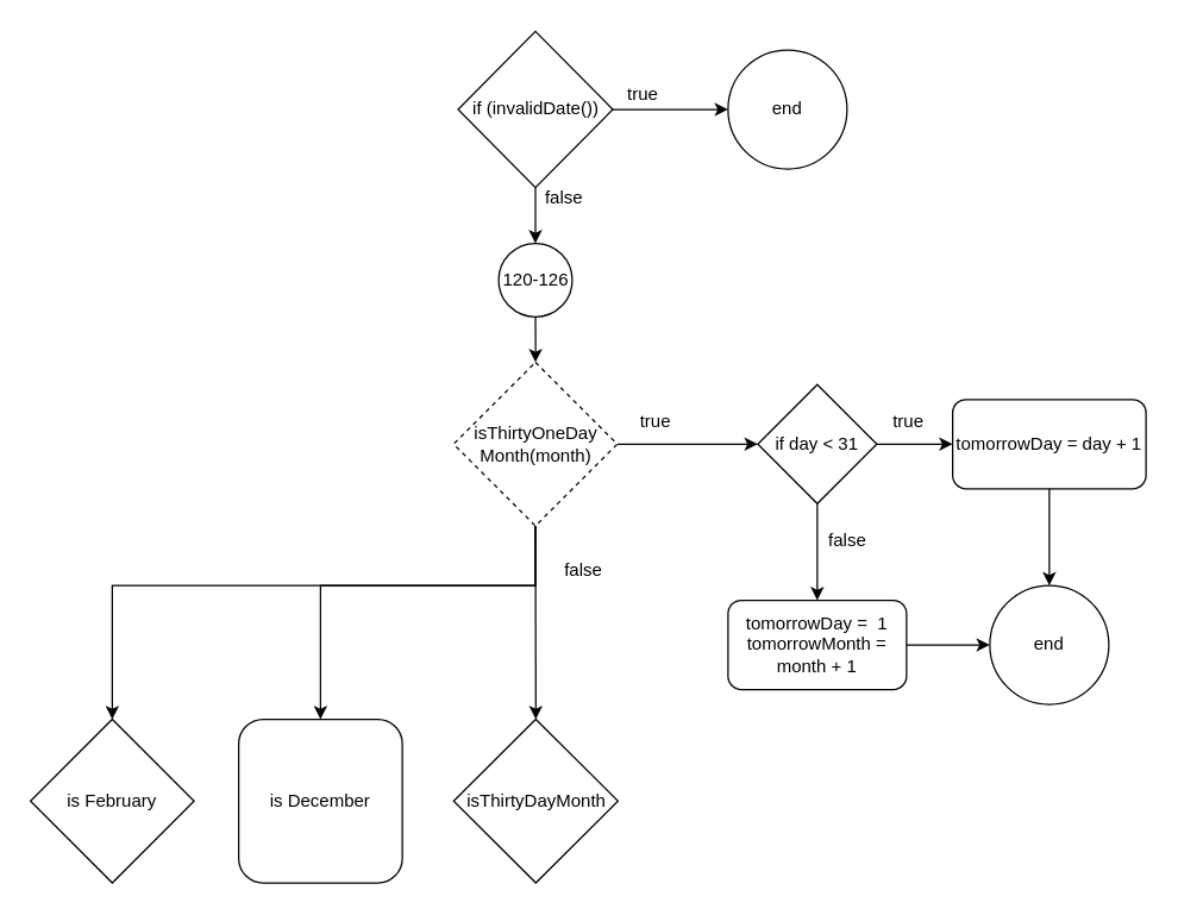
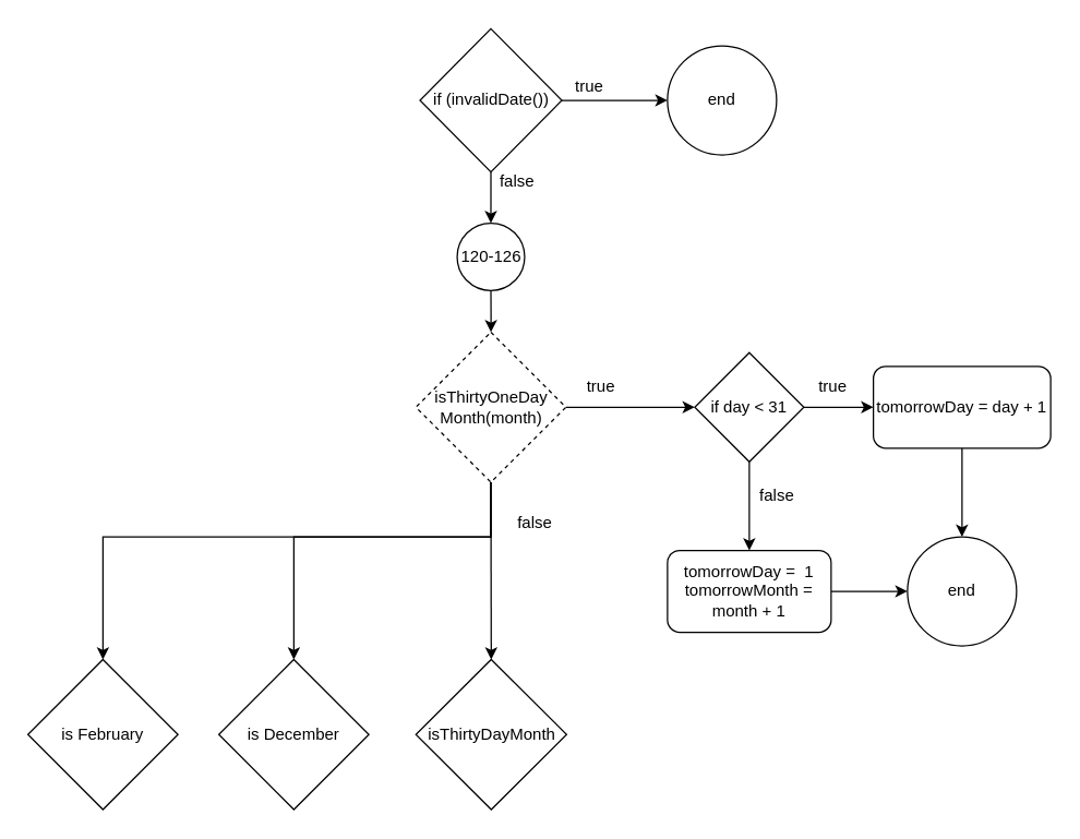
  <mxCell id="0" />
  <mxCell id="1" parent="0" />
  <mxCell id="2" value="if (invalidDate())" style="rhombus;whiteSpace=wrap;html=1;" vertex="1" parent="1"><mxGeometry x="307.5" y="20.5" width="104" height="105" as="geometry" /></mxCell>
  <mxCell id="3" value="" style="endArrow=classic;html=1;exitX=1;exitY=0.5;exitDx=0;exitDy=0;entryX=0;entryY=0.5;entryDx=0;entryDy=0;" edge="1" parent="1" source="2" target="24"><mxGeometry width="50" height="50" relative="1" as="geometry"><mxPoint x="410" y="203" as="sourcePoint" /><mxPoint x="460" y="153" as="targetPoint" /></mxGeometry></mxCell>
  <mxCell id="4" value="true" style="text;html=1;strokeColor=none;fillColor=none;align=center;verticalAlign=middle;whiteSpace=wrap;rounded=0;" vertex="1" parent="1"><mxGeometry x="411.5" y="53" width="40" height="20" as="geometry" /></mxCell>
  <mxCell id="5" style="edgeStyle=orthogonalEdgeStyle;rounded=0;orthogonalLoop=1;jettySize=auto;html=1;entryX=0.5;entryY=0;entryDx=0;entryDy=0;" edge="1" parent="1" source="6" target="12"><mxGeometry relative="1" as="geometry" /></mxCell>
  <mxCell id="6" value="120-126" style="ellipse;whiteSpace=wrap;html=1;aspect=fixed;" vertex="1" parent="1"><mxGeometry x="334.75" y="163" width="49.5" height="49.5" as="geometry" /></mxCell>
  <mxCell id="7" value="" style="endArrow=classic;html=1;exitX=0.5;exitY=1;exitDx=0;exitDy=0;entryX=0.5;entryY=0;entryDx=0;entryDy=0;" edge="1" parent="1" source="2" target="6"><mxGeometry width="50" height="50" relative="1" as="geometry"><mxPoint x="410" y="203" as="sourcePoint" /><mxPoint x="460" y="153" as="targetPoint" /></mxGeometry></mxCell>
  <mxCell id="8" value="false" style="text;html=1;strokeColor=none;fillColor=none;align=center;verticalAlign=middle;whiteSpace=wrap;rounded=0;" vertex="1" parent="1"><mxGeometry x="359" y="123" width="40" height="20" as="geometry" /></mxCell>
  <mxCell id="9" style="edgeStyle=orthogonalEdgeStyle;rounded=0;orthogonalLoop=1;jettySize=auto;html=1;entryX=0;entryY=0.5;entryDx=0;entryDy=0;" edge="1" parent="1" source="12" target="15"><mxGeometry relative="1" as="geometry" /></mxCell>
  <mxCell id="10" style="edgeStyle=orthogonalEdgeStyle;rounded=0;orthogonalLoop=1;jettySize=auto;html=1;entryX=0.5;entryY=0;entryDx=0;entryDy=0;" edge="1" parent="1" source="12" target="26"><mxGeometry relative="1" as="geometry"><Array as="points"><mxPoint x="360" y="393" /><mxPoint x="215" y="393" /></Array></mxGeometry></mxCell>
  <mxCell id="11" style="edgeStyle=orthogonalEdgeStyle;rounded=0;orthogonalLoop=1;jettySize=auto;html=1;entryX=0.5;entryY=0;entryDx=0;entryDy=0;exitX=0.5;exitY=1;exitDx=0;exitDy=0;" edge="1" parent="1" source="12" target="25"><mxGeometry relative="1" as="geometry"><mxPoint x="359" y="353" as="sourcePoint" /><Array as="points"><mxPoint x="360" y="393" /><mxPoint x="75" y="393" /></Array></mxGeometry></mxCell>
  <mxCell id="12" value="isThirtyOneDay Month(month)" style="rhombus;whiteSpace=wrap;html=1;dashed=1;" vertex="1" parent="1"><mxGeometry x="304.5" y="243" width="110" height="110" as="geometry" /></mxCell>
  <mxCell id="13" style="edgeStyle=orthogonalEdgeStyle;rounded=0;orthogonalLoop=1;jettySize=auto;html=1;entryX=0;entryY=0.5;entryDx=0;entryDy=0;" edge="1" parent="1" source="15" target="18"><mxGeometry relative="1" as="geometry" /></mxCell>
  <mxCell id="14" style="edgeStyle=orthogonalEdgeStyle;rounded=0;orthogonalLoop=1;jettySize=auto;html=1;entryX=0.5;entryY=0;entryDx=0;entryDy=0;" edge="1" parent="1" source="15" target="21"><mxGeometry relative="1" as="geometry" /></mxCell>
  <mxCell id="15" value="if day &amp;lt; 31" style="rhombus;whiteSpace=wrap;html=1;" vertex="1" parent="1"><mxGeometry x="509" y="258" width="80" height="80" as="geometry" /></mxCell>
  <mxCell id="16" value="true" style="text;html=1;align=center;verticalAlign=middle;resizable=0;points=[];autosize=1;" vertex="1" parent="1"><mxGeometry x="420" y="273" width="40" height="20" as="geometry" /></mxCell>
  <mxCell id="17" style="edgeStyle=orthogonalEdgeStyle;rounded=0;orthogonalLoop=1;jettySize=auto;html=1;entryX=0.5;entryY=0;entryDx=0;entryDy=0;" edge="1" parent="1" source="18" target="23"><mxGeometry relative="1" as="geometry" /></mxCell>
  <mxCell id="18" value="tomorrowDay = day + 1" style="rounded=1;whiteSpace=wrap;html=1;" vertex="1" parent="1"><mxGeometry x="640" y="268" width="130" height="60" as="geometry" /></mxCell>
  <mxCell id="19" value="true" style="text;html=1;align=center;verticalAlign=middle;resizable=0;points=[];autosize=1;" vertex="1" parent="1"><mxGeometry x="590" y="273" width="40" height="20" as="geometry" /></mxCell>
  <mxCell id="20" style="edgeStyle=orthogonalEdgeStyle;rounded=0;orthogonalLoop=1;jettySize=auto;html=1;entryX=0;entryY=0.5;entryDx=0;entryDy=0;" edge="1" parent="1" source="21" target="23"><mxGeometry relative="1" as="geometry" /></mxCell>
  <mxCell id="21" value="tomorrowDay =&amp;nbsp; 1&lt;br&gt;tomorrowMonth = month + 1" style="rounded=1;whiteSpace=wrap;html=1;" vertex="1" parent="1"><mxGeometry x="489" y="403" width="120" height="60" as="geometry" /></mxCell>
  <mxCell id="22" value="false" style="text;html=1;align=center;verticalAlign=middle;resizable=0;points=[];autosize=1;" vertex="1" parent="1"><mxGeometry x="549" y="353" width="40" height="20" as="geometry" /></mxCell>
  <mxCell id="23" value="end" style="ellipse;whiteSpace=wrap;html=1;aspect=fixed;" vertex="1" parent="1"><mxGeometry x="665" y="393" width="80" height="80" as="geometry" /></mxCell>
  <mxCell id="24" value="end" style="ellipse;whiteSpace=wrap;html=1;aspect=fixed;" vertex="1" parent="1"><mxGeometry x="489" y="33" width="80" height="80" as="geometry" /></mxCell>
  <mxCell id="25" value="is February" style="rhombus;whiteSpace=wrap;html=1;" vertex="1" parent="1"><mxGeometry x="20" y="483" width="110" height="110" as="geometry" /></mxCell>
- <mxCell id="26" value="is December" style="whiteSpace=wrap;html=1;rounded=1;" vertex="1" parent="1"><mxGeometry x="160" y="483" width="110" height="110" as="geometry" /></mxCell>
+ <mxCell id="26" value="is December" style="rhombus;whiteSpace=wrap;html=1;" vertex="1" parent="1"><mxGeometry x="160" y="483" width="110" height="110" as="geometry" /></mxCell>
  <mxCell id="27" value="isThirtyDayMonth" style="rhombus;whiteSpace=wrap;html=1;" vertex="1" parent="1"><mxGeometry x="304.5" y="483" width="110.5" height="110" as="geometry" /></mxCell>
  <mxCell id="28" value="" style="endArrow=classic;html=1;exitX=0.5;exitY=1;exitDx=0;exitDy=0;entryX=0.5;entryY=0;entryDx=0;entryDy=0;" edge="1" parent="1" source="12" target="27"><mxGeometry width="50" height="50" relative="1" as="geometry"><mxPoint x="390" y="433" as="sourcePoint" /><mxPoint x="360" y="463" as="targetPoint" /></mxGeometry></mxCell>
  <mxCell id="29" value="false" style="text;html=1;strokeColor=none;fillColor=none;align=center;verticalAlign=middle;whiteSpace=wrap;rounded=0;" vertex="1" parent="1"><mxGeometry x="372" y="373" width="40" height="20" as="geometry" /></mxCell>
